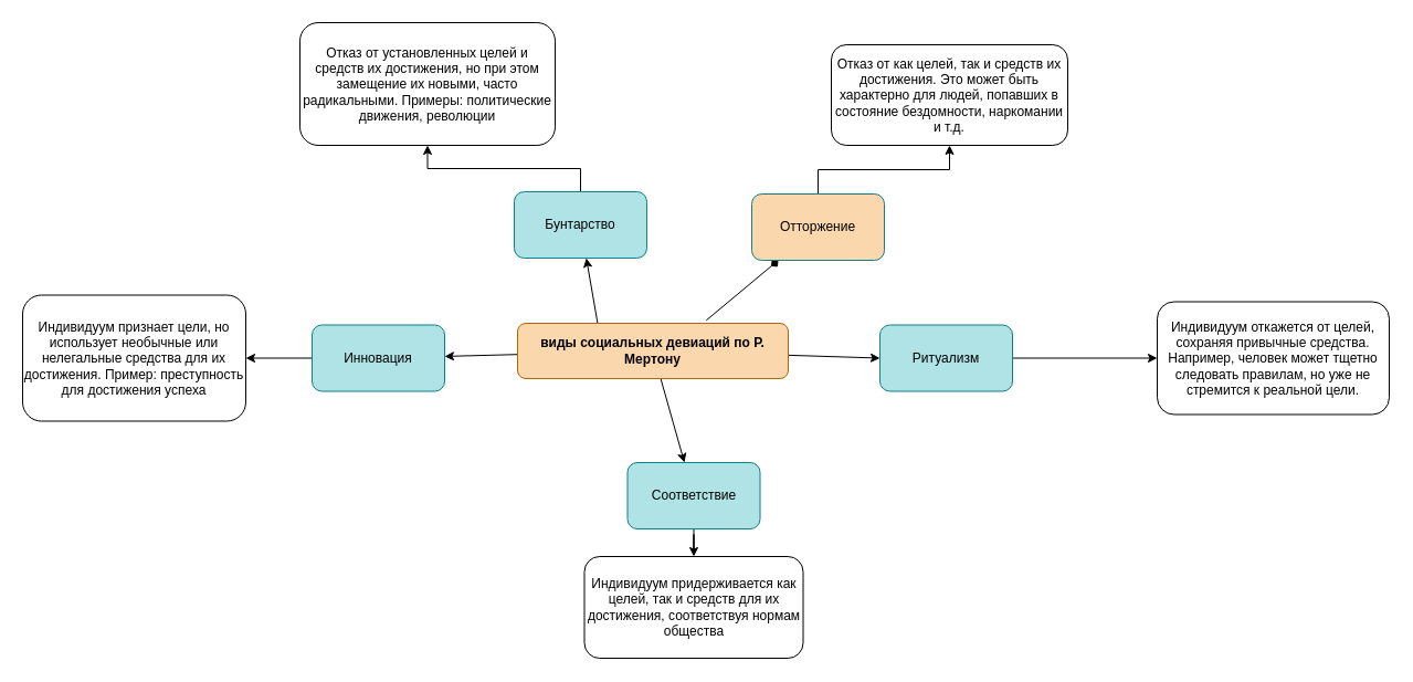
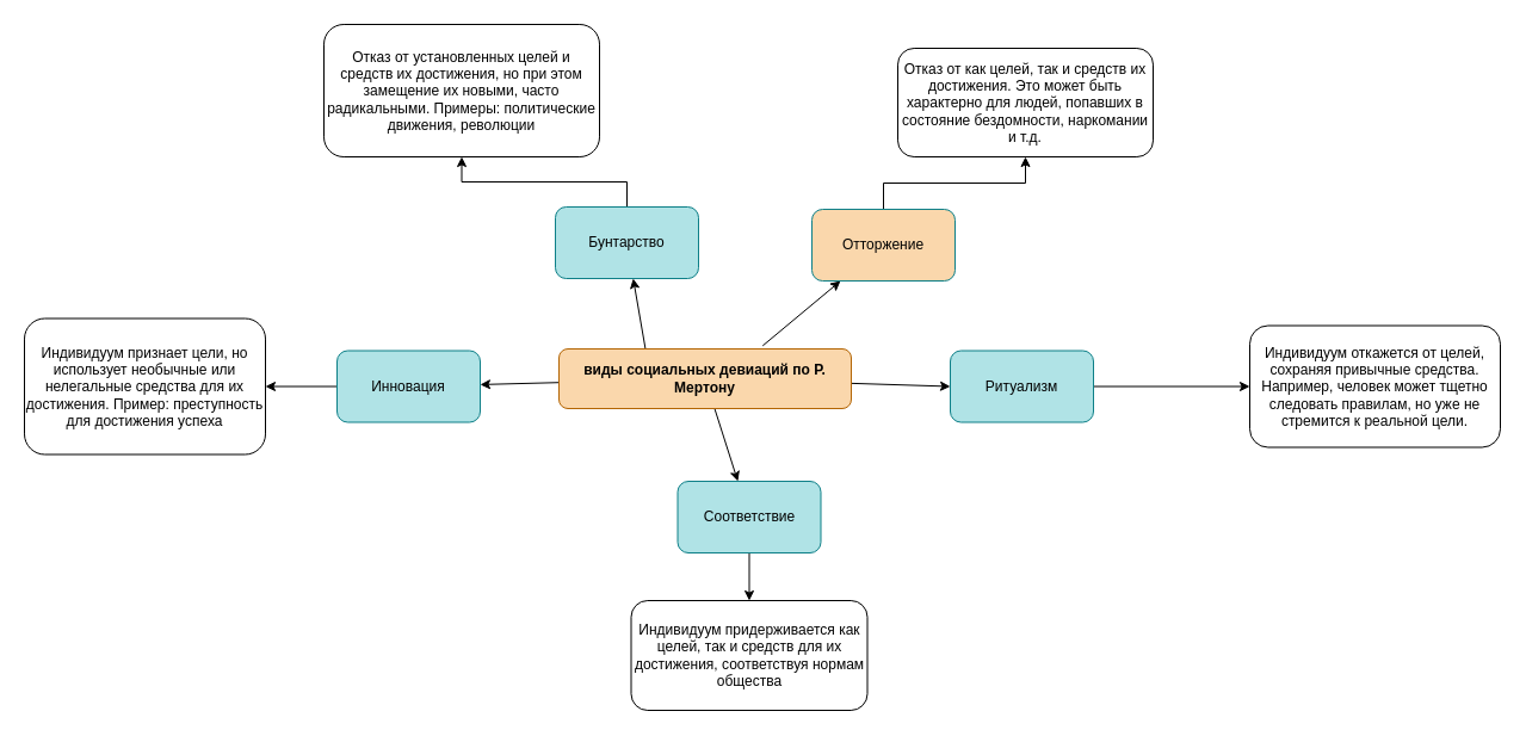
  <mxCell id="0" />
  <mxCell id="1" parent="0" />
  <mxCell id="2" style="rounded=0;orthogonalLoop=1;jettySize=auto;html=1;exitX=0.296;exitY=0.007;exitDx=0;exitDy=0;exitPerimeter=0;" edge="1" parent="1" source="7" target="9"><mxGeometry relative="1" as="geometry" /></mxCell>
- <mxCell id="3" style="rounded=0;orthogonalLoop=1;jettySize=auto;html=1;exitX=0.697;exitY=-0.053;exitDx=0;exitDy=0;exitPerimeter=0;endArrow=diamond;" edge="1" parent="1" source="7" target="17"><mxGeometry relative="1" as="geometry" /></mxCell>
+ <mxCell id="3" style="rounded=0;orthogonalLoop=1;jettySize=auto;html=1;exitX=0.697;exitY=-0.053;exitDx=0;exitDy=0;exitPerimeter=0;" edge="1" parent="1" source="7" target="17"><mxGeometry relative="1" as="geometry" /></mxCell>
  <mxCell id="4" style="rounded=0;orthogonalLoop=1;jettySize=auto;html=1;entryX=0;entryY=0.5;entryDx=0;entryDy=0;" edge="1" parent="1" source="7" target="15"><mxGeometry relative="1" as="geometry" /></mxCell>
  <mxCell id="5" style="rounded=0;orthogonalLoop=1;jettySize=auto;html=1;" edge="1" parent="1" source="7" target="11"><mxGeometry relative="1" as="geometry" /></mxCell>
  <mxCell id="6" style="rounded=0;orthogonalLoop=1;jettySize=auto;html=1;" edge="1" parent="1" source="7" target="13"><mxGeometry relative="1" as="geometry" /></mxCell>
  <mxCell id="7" value="виды социальных девиаций по Р. Мертону" style="rounded=1;whiteSpace=wrap;html=1;fillColor=#fad7ac;strokeColor=#b46504;fontStyle=1" vertex="1" parent="1"><mxGeometry x="468" y="292" width="245" height="50" as="geometry" /></mxCell>
  <mxCell id="8" style="edgeStyle=orthogonalEdgeStyle;rounded=0;orthogonalLoop=1;jettySize=auto;html=1;entryX=0.5;entryY=1;entryDx=0;entryDy=0;" edge="1" parent="1" source="9" target="22"><mxGeometry relative="1" as="geometry" /></mxCell>
  <mxCell id="9" value="Бунтарство" style="rounded=1;whiteSpace=wrap;html=1;fillColor=#b0e3e6;strokeColor=#0e8088;" vertex="1" parent="1"><mxGeometry x="465" y="173" width="120" height="60" as="geometry" /></mxCell>
  <mxCell id="10" style="edgeStyle=orthogonalEdgeStyle;rounded=0;orthogonalLoop=1;jettySize=auto;html=1;" edge="1" parent="1" source="11" target="19"><mxGeometry relative="1" as="geometry" /></mxCell>
- <mxCell id="11" value="Соответствие" style="rounded=1;whiteSpace=wrap;html=1;fillColor=#b0e3e6;strokeColor=#0e8088;" vertex="1" parent="1"><mxGeometry x="567.5" y="418" width="120" height="60" as="geometry" /></mxCell>
+ <mxCell id="11" value="Соответствие" style="rounded=1;whiteSpace=wrap;html=1;fillColor=#b0e3e6;strokeColor=#0e8088;" vertex="1" parent="1"><mxGeometry x="567.5" y="403" width="120" height="60" as="geometry" /></mxCell>
  <mxCell id="12" style="edgeStyle=orthogonalEdgeStyle;rounded=0;orthogonalLoop=1;jettySize=auto;html=1;" edge="1" parent="1" source="13" target="18"><mxGeometry relative="1" as="geometry" /></mxCell>
  <mxCell id="13" value="Инновация" style="rounded=1;whiteSpace=wrap;html=1;fillColor=#b0e3e6;strokeColor=#0e8088;" vertex="1" parent="1"><mxGeometry x="282" y="293.5" width="120" height="60" as="geometry" /></mxCell>
  <mxCell id="14" style="edgeStyle=orthogonalEdgeStyle;rounded=0;orthogonalLoop=1;jettySize=auto;html=1;entryX=0;entryY=0.5;entryDx=0;entryDy=0;" edge="1" parent="1" source="15" target="20"><mxGeometry relative="1" as="geometry" /></mxCell>
  <mxCell id="15" value="Ритуализм" style="rounded=1;whiteSpace=wrap;html=1;fillColor=#b0e3e6;strokeColor=#0e8088;" vertex="1" parent="1"><mxGeometry x="796" y="293.5" width="120" height="60" as="geometry" /></mxCell>
  <mxCell id="16" style="edgeStyle=orthogonalEdgeStyle;rounded=0;orthogonalLoop=1;jettySize=auto;html=1;entryX=0.5;entryY=1;entryDx=0;entryDy=0;" edge="1" parent="1" source="17" target="21"><mxGeometry relative="1" as="geometry" /></mxCell>
  <mxCell id="17" value="Отторжение" style="rounded=1;whiteSpace=wrap;html=1;fillColor=#fad7ac;strokeColor=#0e8088;" vertex="1" parent="1"><mxGeometry x="680" y="175" width="120" height="60" as="geometry" /></mxCell>
  <mxCell id="18" value="Индивидуум признает цели, но использует необычные или нелегальные средства для их достижения. Пример: преступность для достижения успеха" style="rounded=1;whiteSpace=wrap;html=1;" vertex="1" parent="1"><mxGeometry x="20" y="266.5" width="202" height="114" as="geometry" /></mxCell>
  <mxCell id="19" value="Индивидуум придерживается как целей, так и средств для их достижения, соответствуя нормам общества" style="rounded=1;whiteSpace=wrap;html=1;" vertex="1" parent="1"><mxGeometry x="528.5" y="503" width="198" height="92" as="geometry" /></mxCell>
  <mxCell id="20" value="Индивидуум откажется от целей, сохраняя привычные средства. Например, человек может тщетно следовать правилам, но уже не стремится к реальной цели." style="rounded=1;whiteSpace=wrap;html=1;" vertex="1" parent="1"><mxGeometry x="1047" y="272.5" width="210" height="102" as="geometry" /></mxCell>
  <mxCell id="21" value="Отказ от как целей, так и средств их достижения. Это может быть характерно для людей, попавших в состояние бездомности, наркомании и т.д." style="rounded=1;whiteSpace=wrap;html=1;" vertex="1" parent="1"><mxGeometry x="752" y="40" width="214" height="91" as="geometry" /></mxCell>
  <mxCell id="22" value="Отказ от установленных целей и средств их достижения, но при этом замещение их новыми, часто радикальными. Примеры: политические движения, революции" style="rounded=1;whiteSpace=wrap;html=1;" vertex="1" parent="1"><mxGeometry x="271" y="20" width="231" height="111" as="geometry" /></mxCell>
